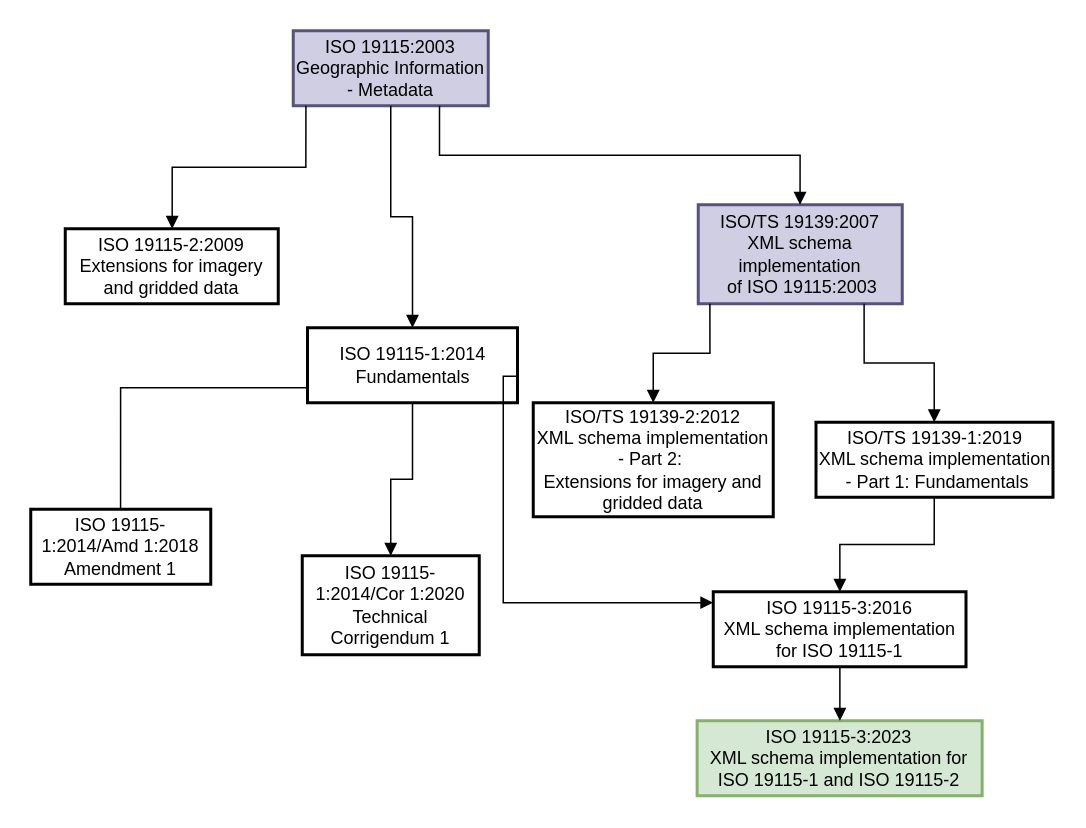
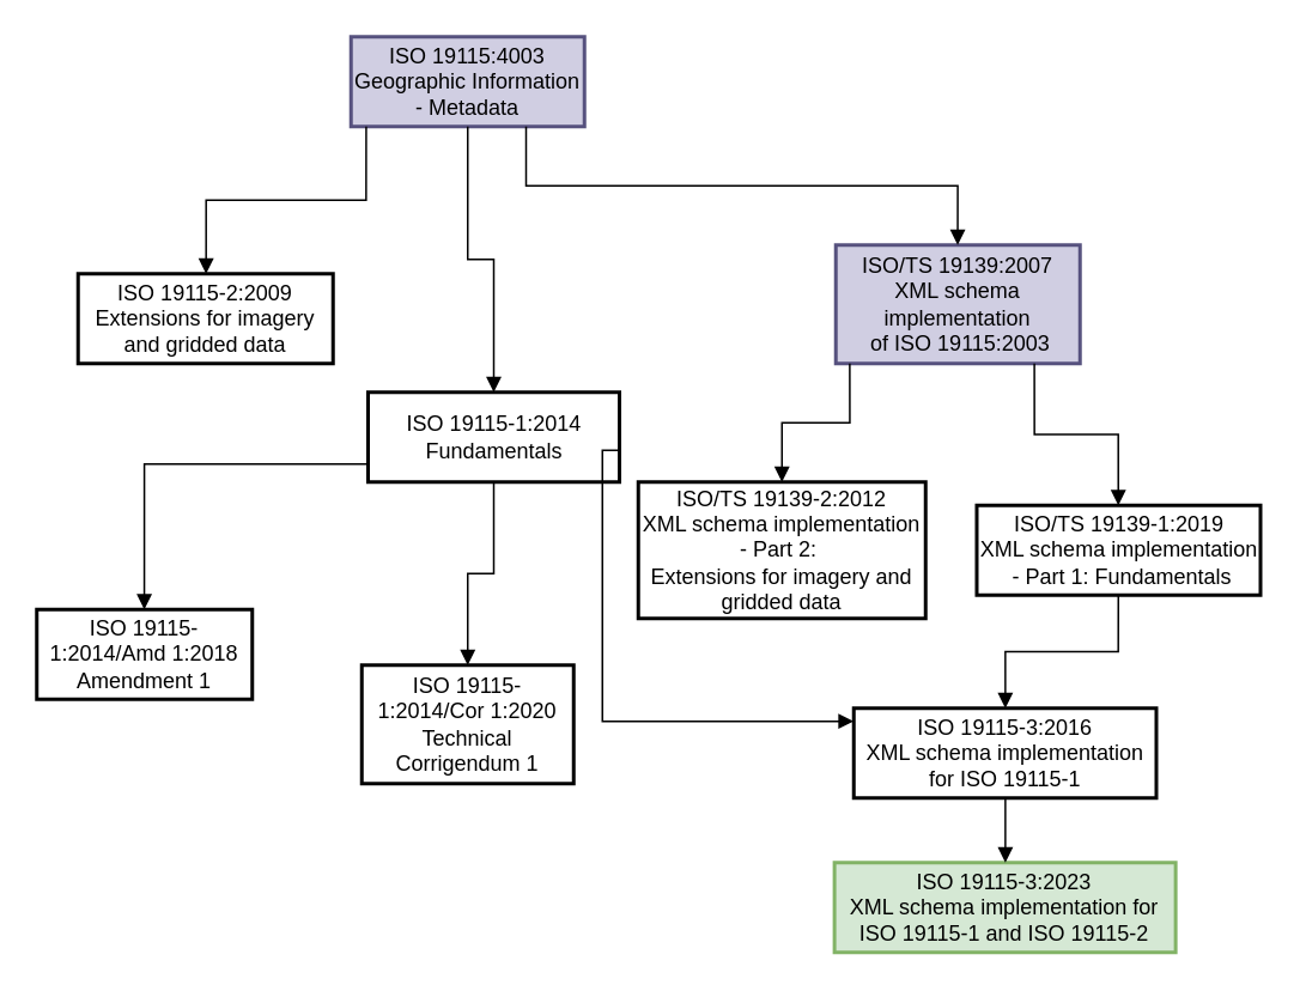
  <mxCell id="0" />
  <mxCell id="1" parent="0" />
- <mxCell id="2" value="ISO 19115:2003&#10;Geographic Information - Metadata" style="whiteSpace=wrap;strokeWidth=2;labelBackgroundColor=none;fillColor=#d0cee2;strokeColor=#56517e;" parent="1" vertex="1"><mxGeometry x="195" y="20" width="130" height="50" as="geometry" /></mxCell>
+ <mxCell id="2" value="ISO 19115:4003&#10;Geographic Information - Metadata" style="whiteSpace=wrap;strokeWidth=2;labelBackgroundColor=none;fillColor=#d0cee2;strokeColor=#56517e;" parent="1" vertex="1"><mxGeometry x="195" y="20" width="130" height="50" as="geometry" /></mxCell>
  <mxCell id="3" value="ISO 19115-1:2014&#10;Fundamentals" style="whiteSpace=wrap;strokeWidth=2;labelBackgroundColor=none;" parent="1" vertex="1"><mxGeometry x="204.5" y="218" width="140" height="50" as="geometry" /></mxCell>
  <mxCell id="4" value="ISO 19115-1:2014/Amd 1:2018&#10;Amendment 1" style="whiteSpace=wrap;strokeWidth=2;labelBackgroundColor=none;" parent="1" vertex="1"><mxGeometry x="20" y="339" width="120" height="50" as="geometry" /></mxCell>
  <mxCell id="5" value="ISO 19115-1:2014/Cor 1:2020&#10;Technical Corrigendum 1" style="whiteSpace=wrap;strokeWidth=2;treeMoving=1;labelBackgroundColor=none;" parent="1" vertex="1"><mxGeometry x="201" y="370" width="118" height="66" as="geometry" /></mxCell>
  <mxCell id="6" value="ISO 19115-2:2009&#10;Extensions for imagery and gridded data" style="whiteSpace=wrap;strokeWidth=2;labelBackgroundColor=none;" parent="1" vertex="1"><mxGeometry x="43" y="152" width="142" height="50" as="geometry" /></mxCell>
  <mxCell id="7" value="ISO/TS 19139:2007&#10;XML schema implementation&#10; of ISO 19115:2003" style="whiteSpace=wrap;strokeWidth=2;labelBackgroundColor=none;fillColor=#d0cee2;strokeColor=#56517e;" parent="1" vertex="1"><mxGeometry x="465" y="136" width="136" height="66" as="geometry" /></mxCell>
  <mxCell id="8" value="ISO/TS 19139-2:2012&#10;XML schema implementation - Part 2: &#10;Extensions for imagery and gridded data" style="whiteSpace=wrap;strokeWidth=2;labelBackgroundColor=none;" parent="1" vertex="1"><mxGeometry x="355" y="268" width="160" height="76" as="geometry" /></mxCell>
  <mxCell id="9" value="ISO/TS 19139-1:2019&#10;XML schema implementation&#10; - Part 1: Fundamentals" style="whiteSpace=wrap;strokeWidth=2;labelBackgroundColor=none;" parent="1" vertex="1"><mxGeometry x="543.5" y="281" width="158" height="50" as="geometry" /></mxCell>
  <mxCell id="10" value="ISO 19115-3:2016&#10;XML schema implementation for ISO 19115-1" style="whiteSpace=wrap;strokeWidth=2;labelBackgroundColor=none;" parent="1" vertex="1"><mxGeometry x="475" y="394" width="168.5" height="50" as="geometry" /></mxCell>
  <mxCell id="11" value="ISO 19115-3:2023&#10;XML schema implementation for ISO 19115-1 and ISO 19115-2" style="whiteSpace=wrap;strokeWidth=2;labelBackgroundColor=none;fillColor=#d5e8d4;strokeColor=#82b366;" parent="1" vertex="1"><mxGeometry x="464.25" y="480" width="190" height="50" as="geometry" /></mxCell>
  <mxCell id="12" value="" style="startArrow=none;endArrow=block;exitX=0.065;exitY=1;entryX=0.502;entryY=0;rounded=0;labelBackgroundColor=none;fontColor=default;edgeStyle=orthogonalEdgeStyle;" parent="1" source="2" target="6" edge="1"><mxGeometry relative="1" as="geometry" /></mxCell>
  <mxCell id="13" value="" style="startArrow=none;endArrow=block;exitX=0.75;exitY=1;entryX=0.499;entryY=0;rounded=0;labelBackgroundColor=none;fontColor=default;edgeStyle=orthogonalEdgeStyle;exitDx=0;exitDy=0;" parent="1" source="2" target="7" edge="1"><mxGeometry relative="1" as="geometry" /></mxCell>
  <mxCell id="14" value="" style="startArrow=none;endArrow=block;exitX=0.5;exitY=1;rounded=0;bendable=1;orthogonal=0;noJump=1;labelBackgroundColor=none;fontColor=default;edgeStyle=orthogonalEdgeStyle;entryX=0.5;entryY=0;entryDx=0;entryDy=0;exitDx=0;exitDy=0;" parent="1" source="2" target="3" edge="1"><mxGeometry relative="1" as="geometry"><mxPoint x="349.992" y="94" as="sourcePoint" /><mxPoint x="363.821" y="210" as="targetPoint" /></mxGeometry></mxCell>
- <mxCell id="15" value="" style="startArrow=none;endArrow=none;exitX=0.001;exitY=0.799;entryX=0.499;entryY=0;rounded=0;labelBackgroundColor=none;fontColor=default;edgeStyle=orthogonalEdgeStyle;" parent="1" source="3" target="4" edge="1"><mxGeometry relative="1" as="geometry" /></mxCell>
+ <mxCell id="15" value="" style="startArrow=none;endArrow=block;exitX=0.001;exitY=0.799;entryX=0.499;entryY=0;rounded=0;labelBackgroundColor=none;fontColor=default;edgeStyle=orthogonalEdgeStyle;" parent="1" source="3" target="4" edge="1"><mxGeometry relative="1" as="geometry" /></mxCell>
  <mxCell id="16" value="" style="startArrow=none;endArrow=block;entryX=0.5;entryY=0;rounded=0;labelBackgroundColor=none;fontColor=default;edgeStyle=orthogonalEdgeStyle;" parent="1" source="3" target="5" edge="1"><mxGeometry relative="1" as="geometry" /></mxCell>
  <mxCell id="17" value="" style="startArrow=none;endArrow=block;exitX=1.001;exitY=0.647;entryX=0.0;entryY=0.145;rounded=0;labelBackgroundColor=none;fontColor=default;edgeStyle=orthogonalEdgeStyle;" parent="1" source="3" target="10" edge="1"><mxGeometry relative="1" as="geometry"><Array as="points"><mxPoint x="335" y="250" /><mxPoint x="335" y="401" /></Array></mxGeometry></mxCell>
  <mxCell id="18" value="" style="startArrow=none;endArrow=block;exitX=0.501;exitY=1;entryX=0.501;entryY=0;rounded=0;labelBackgroundColor=none;fontColor=default;edgeStyle=orthogonalEdgeStyle;" parent="1" source="10" target="11" edge="1"><mxGeometry relative="1" as="geometry" /></mxCell>
  <mxCell id="19" value="" style="startArrow=none;endArrow=block;exitX=0.057;exitY=1;entryX=0.5;entryY=0;rounded=0;labelBackgroundColor=none;fontColor=default;edgeStyle=orthogonalEdgeStyle;" parent="1" source="7" target="8" edge="1"><mxGeometry relative="1" as="geometry" /></mxCell>
  <mxCell id="20" value="" style="startArrow=none;endArrow=block;exitX=0.813;exitY=1;entryX=0.499;entryY=0;rounded=0;flowAnimation=0;labelBackgroundColor=none;fontColor=default;edgeStyle=orthogonalEdgeStyle;" parent="1" source="7" target="9" edge="1"><mxGeometry relative="1" as="geometry" /></mxCell>
  <mxCell id="21" value="" style="startArrow=none;endArrow=block;exitX=0.499;exitY=1;entryX=0.501;entryY=0;rounded=0;labelBackgroundColor=none;fontColor=default;edgeStyle=orthogonalEdgeStyle;" parent="1" source="9" target="10" edge="1"><mxGeometry relative="1" as="geometry" /></mxCell>
